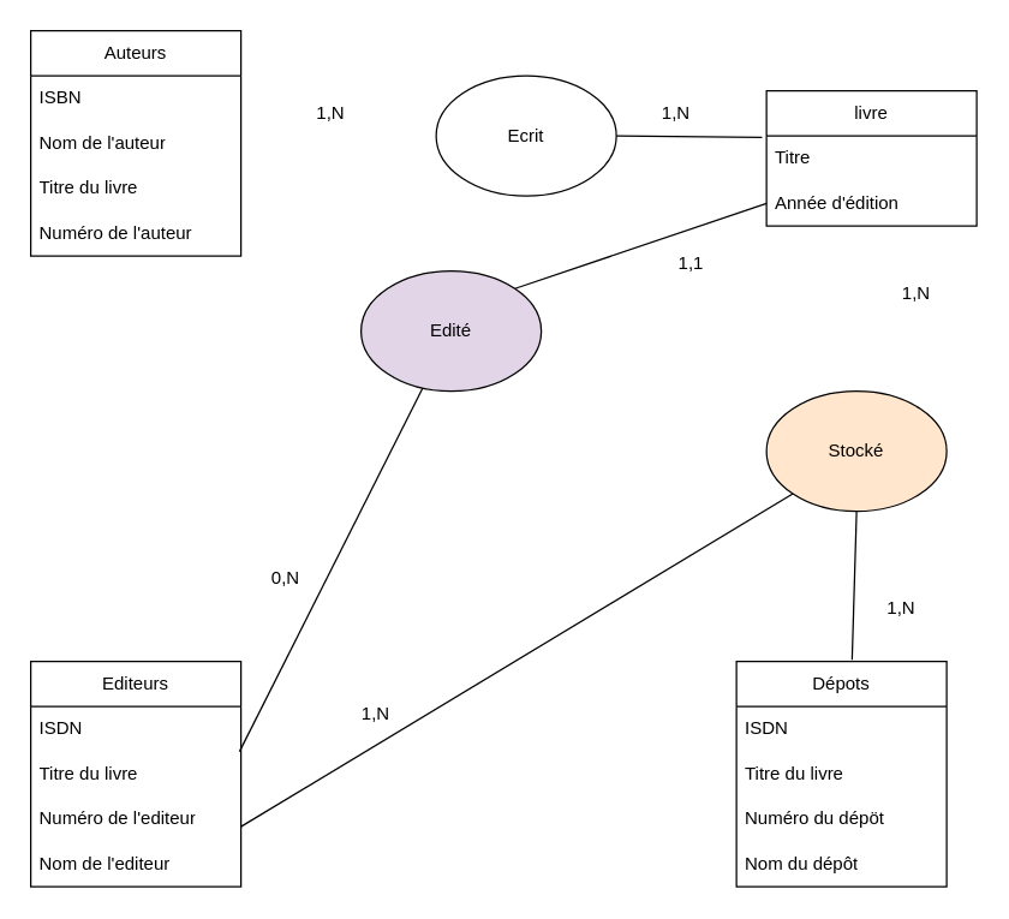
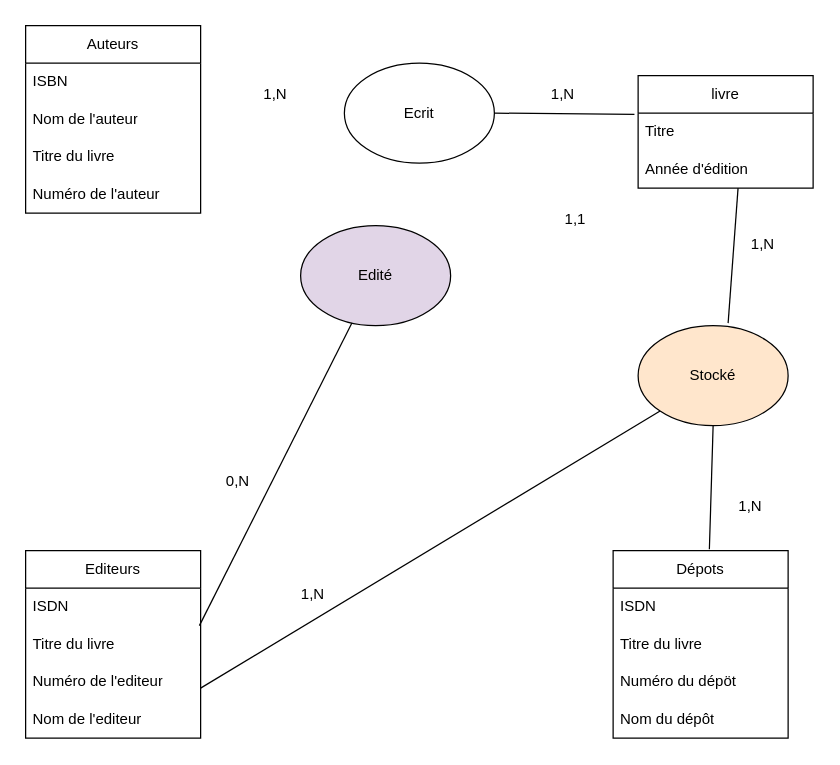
  <mxCell id="0" />
  <mxCell id="1" parent="0" />
  <mxCell id="2" value="&lt;font style=&quot;vertical-align: inherit;&quot;&gt;&lt;font style=&quot;vertical-align: inherit;&quot;&gt;Auteurs&lt;/font&gt;&lt;/font&gt;" style="swimlane;fontStyle=0;childLayout=stackLayout;horizontal=1;startSize=30;horizontalStack=0;resizeParent=1;resizeParentMax=0;resizeLast=0;collapsible=1;marginBottom=0;whiteSpace=wrap;html=1;" vertex="1" parent="1"><mxGeometry x="20" y="20" width="140" height="150" as="geometry" /></mxCell>
  <mxCell id="3" value="&lt;font style=&quot;vertical-align: inherit;&quot;&gt;&lt;font style=&quot;vertical-align: inherit;&quot;&gt;&lt;font style=&quot;vertical-align: inherit;&quot;&gt;&lt;font style=&quot;vertical-align: inherit;&quot;&gt;ISBN&lt;/font&gt;&lt;/font&gt;&lt;/font&gt;&lt;/font&gt;" style="text;strokeColor=none;fillColor=none;align=left;verticalAlign=middle;spacingLeft=4;spacingRight=4;overflow=hidden;points=[[0,0.5],[1,0.5]];portConstraint=eastwest;rotatable=0;whiteSpace=wrap;html=1;" vertex="1" parent="2"><mxGeometry y="30" width="140" height="30" as="geometry" /></mxCell>
  <mxCell id="4" value="&lt;font style=&quot;vertical-align: inherit;&quot;&gt;&lt;font style=&quot;vertical-align: inherit;&quot;&gt;&lt;font style=&quot;vertical-align: inherit;&quot;&gt;&lt;font style=&quot;vertical-align: inherit;&quot;&gt;&lt;font style=&quot;vertical-align: inherit;&quot;&gt;&lt;font style=&quot;vertical-align: inherit;&quot;&gt;Nom de l'auteur&lt;/font&gt;&lt;/font&gt;&lt;/font&gt;&lt;/font&gt;&lt;/font&gt;&lt;/font&gt;" style="text;strokeColor=none;fillColor=none;align=left;verticalAlign=middle;spacingLeft=4;spacingRight=4;overflow=hidden;points=[[0,0.5],[1,0.5]];portConstraint=eastwest;rotatable=0;whiteSpace=wrap;html=1;" vertex="1" parent="2"><mxGeometry y="60" width="140" height="30" as="geometry" /></mxCell>
  <mxCell id="5" value="&lt;div&gt;&lt;span style=&quot;background-color: initial;&quot;&gt;&lt;font style=&quot;vertical-align: inherit;&quot;&gt;&lt;font style=&quot;vertical-align: inherit;&quot;&gt;Titre du livre&lt;/font&gt;&lt;/font&gt;&lt;/span&gt;&lt;br&gt;&lt;/div&gt;" style="text;strokeColor=none;fillColor=none;align=left;verticalAlign=middle;spacingLeft=4;spacingRight=4;overflow=hidden;points=[[0,0.5],[1,0.5]];portConstraint=eastwest;rotatable=0;whiteSpace=wrap;html=1;" vertex="1" parent="2"><mxGeometry y="90" width="140" height="30" as="geometry" /></mxCell>
  <mxCell id="6" value="&lt;font style=&quot;vertical-align: inherit;&quot;&gt;&lt;font style=&quot;vertical-align: inherit;&quot;&gt;Numéro de l'auteur&lt;/font&gt;&lt;/font&gt;" style="text;strokeColor=none;fillColor=none;align=left;verticalAlign=middle;spacingLeft=4;spacingRight=4;overflow=hidden;points=[[0,0.5],[1,0.5]];portConstraint=eastwest;rotatable=0;whiteSpace=wrap;html=1;" vertex="1" parent="2"><mxGeometry y="120" width="140" height="30" as="geometry" /></mxCell>
  <mxCell id="7" value="&lt;font style=&quot;vertical-align: inherit;&quot;&gt;&lt;font style=&quot;vertical-align: inherit;&quot;&gt;&lt;font style=&quot;vertical-align: inherit;&quot;&gt;&lt;font style=&quot;vertical-align: inherit;&quot;&gt;Editeurs&lt;/font&gt;&lt;/font&gt;&lt;/font&gt;&lt;/font&gt;" style="swimlane;fontStyle=0;childLayout=stackLayout;horizontal=1;startSize=30;horizontalStack=0;resizeParent=1;resizeParentMax=0;resizeLast=0;collapsible=1;marginBottom=0;whiteSpace=wrap;html=1;" vertex="1" parent="1"><mxGeometry x="20" y="440" width="140" height="150" as="geometry" /></mxCell>
  <mxCell id="8" value="&lt;font style=&quot;vertical-align: inherit;&quot;&gt;&lt;font style=&quot;vertical-align: inherit;&quot;&gt;&lt;font style=&quot;vertical-align: inherit;&quot;&gt;&lt;font style=&quot;vertical-align: inherit;&quot;&gt;ISDN&lt;/font&gt;&lt;/font&gt;&lt;/font&gt;&lt;/font&gt;" style="text;strokeColor=none;fillColor=none;align=left;verticalAlign=middle;spacingLeft=4;spacingRight=4;overflow=hidden;points=[[0,0.5],[1,0.5]];portConstraint=eastwest;rotatable=0;whiteSpace=wrap;html=1;" vertex="1" parent="7"><mxGeometry y="30" width="140" height="30" as="geometry" /></mxCell>
  <mxCell id="9" value="&lt;font style=&quot;vertical-align: inherit;&quot;&gt;&lt;font style=&quot;vertical-align: inherit;&quot;&gt;Titre du livre&lt;/font&gt;&lt;/font&gt;" style="text;strokeColor=none;fillColor=none;align=left;verticalAlign=middle;spacingLeft=4;spacingRight=4;overflow=hidden;points=[[0,0.5],[1,0.5]];portConstraint=eastwest;rotatable=0;whiteSpace=wrap;html=1;" vertex="1" parent="7"><mxGeometry y="60" width="140" height="30" as="geometry" /></mxCell>
  <mxCell id="10" value="&lt;font style=&quot;vertical-align: inherit;&quot;&gt;&lt;font style=&quot;vertical-align: inherit;&quot;&gt;&lt;font style=&quot;vertical-align: inherit;&quot;&gt;&lt;font style=&quot;vertical-align: inherit;&quot;&gt;&lt;font style=&quot;vertical-align: inherit;&quot;&gt;&lt;font style=&quot;vertical-align: inherit;&quot;&gt;&lt;font style=&quot;vertical-align: inherit;&quot;&gt;&lt;font style=&quot;vertical-align: inherit;&quot;&gt;Numéro de l'editeur&lt;/font&gt;&lt;/font&gt;&lt;/font&gt;&lt;/font&gt;&lt;/font&gt;&lt;/font&gt;&lt;/font&gt;&lt;/font&gt;" style="text;strokeColor=none;fillColor=none;align=left;verticalAlign=middle;spacingLeft=4;spacingRight=4;overflow=hidden;points=[[0,0.5],[1,0.5]];portConstraint=eastwest;rotatable=0;whiteSpace=wrap;html=1;" vertex="1" parent="7"><mxGeometry y="90" width="140" height="30" as="geometry" /></mxCell>
  <mxCell id="11" value="&lt;font style=&quot;vertical-align: inherit;&quot;&gt;&lt;font style=&quot;vertical-align: inherit;&quot;&gt;&lt;font style=&quot;vertical-align: inherit;&quot;&gt;&lt;font style=&quot;vertical-align: inherit;&quot;&gt;&lt;font style=&quot;vertical-align: inherit;&quot;&gt;&lt;font style=&quot;vertical-align: inherit;&quot;&gt;Nom de l'editeur&lt;/font&gt;&lt;/font&gt;&lt;/font&gt;&lt;/font&gt;&lt;/font&gt;&lt;/font&gt;" style="text;strokeColor=none;fillColor=none;align=left;verticalAlign=middle;spacingLeft=4;spacingRight=4;overflow=hidden;points=[[0,0.5],[1,0.5]];portConstraint=eastwest;rotatable=0;whiteSpace=wrap;html=1;" vertex="1" parent="7"><mxGeometry y="120" width="140" height="30" as="geometry" /></mxCell>
  <mxCell id="12" value="&lt;font style=&quot;vertical-align: inherit;&quot;&gt;&lt;font style=&quot;vertical-align: inherit;&quot;&gt;&lt;font style=&quot;vertical-align: inherit;&quot;&gt;&lt;font style=&quot;vertical-align: inherit;&quot;&gt;&lt;font style=&quot;vertical-align: inherit;&quot;&gt;&lt;font style=&quot;vertical-align: inherit;&quot;&gt;Dépots&lt;/font&gt;&lt;/font&gt;&lt;/font&gt;&lt;/font&gt;&lt;/font&gt;&lt;/font&gt;" style="swimlane;fontStyle=0;childLayout=stackLayout;horizontal=1;startSize=30;horizontalStack=0;resizeParent=1;resizeParentMax=0;resizeLast=0;collapsible=1;marginBottom=0;whiteSpace=wrap;html=1;" vertex="1" parent="1"><mxGeometry x="490" y="440" width="140" height="150" as="geometry" /></mxCell>
  <mxCell id="13" value="&lt;font style=&quot;vertical-align: inherit;&quot;&gt;&lt;font style=&quot;vertical-align: inherit;&quot;&gt;&lt;font style=&quot;vertical-align: inherit;&quot;&gt;&lt;font style=&quot;vertical-align: inherit;&quot;&gt;ISDN&lt;/font&gt;&lt;/font&gt;&lt;/font&gt;&lt;/font&gt;" style="text;strokeColor=none;fillColor=none;align=left;verticalAlign=middle;spacingLeft=4;spacingRight=4;overflow=hidden;points=[[0,0.5],[1,0.5]];portConstraint=eastwest;rotatable=0;whiteSpace=wrap;html=1;" vertex="1" parent="12"><mxGeometry y="30" width="140" height="30" as="geometry" /></mxCell>
  <mxCell id="14" value="&lt;font style=&quot;vertical-align: inherit;&quot;&gt;&lt;font style=&quot;vertical-align: inherit;&quot;&gt;Titre du livre&lt;/font&gt;&lt;/font&gt;" style="text;strokeColor=none;fillColor=none;align=left;verticalAlign=middle;spacingLeft=4;spacingRight=4;overflow=hidden;points=[[0,0.5],[1,0.5]];portConstraint=eastwest;rotatable=0;whiteSpace=wrap;html=1;" vertex="1" parent="12"><mxGeometry y="60" width="140" height="30" as="geometry" /></mxCell>
  <mxCell id="15" value="&lt;font style=&quot;vertical-align: inherit;&quot;&gt;&lt;font style=&quot;vertical-align: inherit;&quot;&gt;&lt;font style=&quot;vertical-align: inherit;&quot;&gt;&lt;font style=&quot;vertical-align: inherit;&quot;&gt;&lt;font style=&quot;vertical-align: inherit;&quot;&gt;&lt;font style=&quot;vertical-align: inherit;&quot;&gt;&lt;font style=&quot;vertical-align: inherit;&quot;&gt;&lt;font style=&quot;vertical-align: inherit;&quot;&gt;&lt;font style=&quot;vertical-align: inherit;&quot;&gt;&lt;font style=&quot;vertical-align: inherit;&quot;&gt;Numéro du dépöt&lt;/font&gt;&lt;/font&gt;&lt;/font&gt;&lt;/font&gt;&lt;/font&gt;&lt;/font&gt;&lt;/font&gt;&lt;/font&gt;&lt;/font&gt;&lt;/font&gt;" style="text;strokeColor=none;fillColor=none;align=left;verticalAlign=middle;spacingLeft=4;spacingRight=4;overflow=hidden;points=[[0,0.5],[1,0.5]];portConstraint=eastwest;rotatable=0;whiteSpace=wrap;html=1;" vertex="1" parent="12"><mxGeometry y="90" width="140" height="30" as="geometry" /></mxCell>
  <mxCell id="16" value="&lt;font style=&quot;vertical-align: inherit;&quot;&gt;&lt;font style=&quot;vertical-align: inherit;&quot;&gt;&lt;font style=&quot;vertical-align: inherit;&quot;&gt;&lt;font style=&quot;vertical-align: inherit;&quot;&gt;&lt;font style=&quot;vertical-align: inherit;&quot;&gt;&lt;font style=&quot;vertical-align: inherit;&quot;&gt;&lt;font style=&quot;vertical-align: inherit;&quot;&gt;&lt;font style=&quot;vertical-align: inherit;&quot;&gt;Nom du dépôt&lt;/font&gt;&lt;/font&gt;&lt;/font&gt;&lt;/font&gt;&lt;/font&gt;&lt;/font&gt;&lt;/font&gt;&lt;/font&gt;" style="text;strokeColor=none;fillColor=none;align=left;verticalAlign=middle;spacingLeft=4;spacingRight=4;overflow=hidden;points=[[0,0.5],[1,0.5]];portConstraint=eastwest;rotatable=0;whiteSpace=wrap;html=1;" vertex="1" parent="12"><mxGeometry y="120" width="140" height="30" as="geometry" /></mxCell>
- <mxCell id="17" value="&lt;font style=&quot;vertical-align: inherit;&quot;&gt;&lt;font style=&quot;vertical-align: inherit;&quot;&gt;Ecrit&lt;/font&gt;&lt;/font&gt;" style="ellipse;whiteSpace=wrap;html=1;" vertex="1" parent="1"><mxGeometry x="290" y="50" width="120" height="80" as="geometry" /></mxCell>
+ <mxCell id="17" value="&lt;font style=&quot;vertical-align: inherit;&quot;&gt;&lt;font style=&quot;vertical-align: inherit;&quot;&gt;Ecrit&lt;/font&gt;&lt;/font&gt;" style="ellipse;whiteSpace=wrap;html=1;" vertex="1" parent="1"><mxGeometry x="275" y="50" width="120" height="80" as="geometry" /></mxCell>
  <mxCell id="18" value="&lt;font style=&quot;vertical-align: inherit;&quot;&gt;&lt;font style=&quot;vertical-align: inherit;&quot;&gt;&lt;font style=&quot;vertical-align: inherit;&quot;&gt;&lt;font style=&quot;vertical-align: inherit;&quot;&gt;&lt;font style=&quot;vertical-align: inherit;&quot;&gt;&lt;font style=&quot;vertical-align: inherit;&quot;&gt;livre&lt;/font&gt;&lt;/font&gt;&lt;/font&gt;&lt;/font&gt;&lt;/font&gt;&lt;/font&gt;" style="swimlane;fontStyle=0;childLayout=stackLayout;horizontal=1;startSize=30;horizontalStack=0;resizeParent=1;resizeParentMax=0;resizeLast=0;collapsible=1;marginBottom=0;whiteSpace=wrap;html=1;" vertex="1" parent="1"><mxGeometry x="510" y="60" width="140" height="90" as="geometry" /></mxCell>
  <mxCell id="19" value="&lt;font style=&quot;vertical-align: inherit;&quot;&gt;&lt;font style=&quot;vertical-align: inherit;&quot;&gt;&lt;font style=&quot;vertical-align: inherit;&quot;&gt;&lt;font style=&quot;vertical-align: inherit;&quot;&gt;&lt;font style=&quot;vertical-align: inherit;&quot;&gt;&lt;font style=&quot;vertical-align: inherit;&quot;&gt;Titre&lt;/font&gt;&lt;/font&gt;&lt;/font&gt;&lt;/font&gt;&lt;/font&gt;&lt;/font&gt;" style="text;strokeColor=none;fillColor=none;align=left;verticalAlign=middle;spacingLeft=4;spacingRight=4;overflow=hidden;points=[[0,0.5],[1,0.5]];portConstraint=eastwest;rotatable=0;whiteSpace=wrap;html=1;" vertex="1" parent="18"><mxGeometry y="30" width="140" height="30" as="geometry" /></mxCell>
  <mxCell id="20" value="&lt;font style=&quot;vertical-align: inherit;&quot;&gt;&lt;font style=&quot;vertical-align: inherit;&quot;&gt;&lt;font style=&quot;vertical-align: inherit;&quot;&gt;&lt;font style=&quot;vertical-align: inherit;&quot;&gt;Année d'édition&lt;/font&gt;&lt;/font&gt;&lt;/font&gt;&lt;/font&gt;" style="text;strokeColor=none;fillColor=none;align=left;verticalAlign=middle;spacingLeft=4;spacingRight=4;overflow=hidden;points=[[0,0.5],[1,0.5]];portConstraint=eastwest;rotatable=0;whiteSpace=wrap;html=1;" vertex="1" parent="18"><mxGeometry y="60" width="140" height="30" as="geometry" /></mxCell>
  <mxCell id="21" value="" style="endArrow=none;html=1;rounded=0;exitX=1;exitY=0.5;exitDx=0;exitDy=0;entryX=-0.021;entryY=0.033;entryDx=0;entryDy=0;entryPerimeter=0;" edge="1" parent="1" source="17" target="19"><mxGeometry width="50" height="50" relative="1" as="geometry"><mxPoint x="400" y="95" as="sourcePoint" /><mxPoint x="500" y="80" as="targetPoint" /></mxGeometry></mxCell>
  <mxCell id="22" value="&lt;font style=&quot;vertical-align: inherit;&quot;&gt;&lt;font style=&quot;vertical-align: inherit;&quot;&gt;Edité&lt;/font&gt;&lt;/font&gt;" style="ellipse;whiteSpace=wrap;html=1;fillColor=#e1d5e7;" vertex="1" parent="1"><mxGeometry x="240" y="180" width="120" height="80" as="geometry" /></mxCell>
  <mxCell id="23" value="" style="endArrow=none;html=1;rounded=0;exitX=0.993;exitY=0;exitDx=0;exitDy=0;exitPerimeter=0;" edge="1" parent="1" source="9" target="22"><mxGeometry width="50" height="50" relative="1" as="geometry"><mxPoint x="200" y="355" as="sourcePoint" /><mxPoint x="300" y="340" as="targetPoint" /></mxGeometry></mxCell>
  <mxCell id="24" value="&lt;font style=&quot;vertical-align: inherit;&quot;&gt;&lt;font style=&quot;vertical-align: inherit;&quot;&gt;1,N&lt;/font&gt;&lt;/font&gt;" style="text;html=1;align=center;verticalAlign=middle;whiteSpace=wrap;rounded=0;" vertex="1" parent="1"><mxGeometry x="190" y="60" width="60" height="30" as="geometry" /></mxCell>
- <mxCell id="25" value="" style="endArrow=none;html=1;rounded=0;exitX=1;exitY=0;exitDx=0;exitDy=0;entryX=0;entryY=0.5;entryDx=0;entryDy=0;" edge="1" parent="1" source="22" target="20"><mxGeometry width="50" height="50" relative="1" as="geometry"><mxPoint x="400" y="304" as="sourcePoint" /><mxPoint x="470" y="150" as="targetPoint" /></mxGeometry></mxCell>
  <mxCell id="26" value="&lt;font style=&quot;vertical-align: inherit;&quot;&gt;&lt;font style=&quot;vertical-align: inherit;&quot;&gt;&lt;font style=&quot;vertical-align: inherit;&quot;&gt;&lt;font style=&quot;vertical-align: inherit;&quot;&gt;&lt;font style=&quot;vertical-align: inherit;&quot;&gt;&lt;font style=&quot;vertical-align: inherit;&quot;&gt;0,N&lt;/font&gt;&lt;/font&gt;&lt;/font&gt;&lt;/font&gt;&lt;/font&gt;&lt;/font&gt;" style="text;html=1;align=center;verticalAlign=middle;whiteSpace=wrap;rounded=0;" vertex="1" parent="1"><mxGeometry x="160" y="370" width="60" height="30" as="geometry" /></mxCell>
  <mxCell id="27" value="&lt;font style=&quot;vertical-align: inherit;&quot;&gt;&lt;font style=&quot;vertical-align: inherit;&quot;&gt;&lt;font style=&quot;vertical-align: inherit;&quot;&gt;&lt;font style=&quot;vertical-align: inherit;&quot;&gt;&lt;font style=&quot;vertical-align: inherit;&quot;&gt;&lt;font style=&quot;vertical-align: inherit;&quot;&gt;&lt;font style=&quot;vertical-align: inherit;&quot;&gt;&lt;font style=&quot;vertical-align: inherit;&quot;&gt;1,N&lt;/font&gt;&lt;/font&gt;&lt;/font&gt;&lt;/font&gt;&lt;/font&gt;&lt;/font&gt;&lt;/font&gt;&lt;/font&gt;" style="text;html=1;align=center;verticalAlign=middle;whiteSpace=wrap;rounded=0;" vertex="1" parent="1"><mxGeometry x="420" y="60" width="60" height="30" as="geometry" /></mxCell>
  <mxCell id="28" value="&lt;font style=&quot;vertical-align: inherit;&quot;&gt;&lt;font style=&quot;vertical-align: inherit;&quot;&gt;Stocké&lt;/font&gt;&lt;/font&gt;" style="ellipse;whiteSpace=wrap;html=1;fillColor=#ffe6cc;" vertex="1" parent="1"><mxGeometry x="510" y="260" width="120" height="80" as="geometry" /></mxCell>
+ <mxCell id="29" value="" style="endArrow=none;html=1;rounded=0;exitX=0.6;exitY=-0.025;exitDx=0;exitDy=0;exitPerimeter=0;entryX=0.571;entryY=1;entryDx=0;entryDy=0;entryPerimeter=0;" edge="1" parent="1" source="28" target="20"><mxGeometry width="50" height="50" relative="1" as="geometry"><mxPoint x="460" y="304" as="sourcePoint" /><mxPoint x="590" y="170" as="targetPoint" /></mxGeometry></mxCell>
  <mxCell id="30" value="" style="endArrow=none;html=1;rounded=0;entryX=0.5;entryY=1;entryDx=0;entryDy=0;exitX=0.55;exitY=-0.007;exitDx=0;exitDy=0;exitPerimeter=0;" edge="1" parent="1" source="12" target="28"><mxGeometry width="50" height="50" relative="1" as="geometry"><mxPoint x="564" y="450" as="sourcePoint" /><mxPoint x="576.5" y="326" as="targetPoint" /></mxGeometry></mxCell>
  <mxCell id="31" value="&lt;font style=&quot;vertical-align: inherit;&quot;&gt;&lt;font style=&quot;vertical-align: inherit;&quot;&gt;1,N&lt;/font&gt;&lt;/font&gt;" style="text;html=1;align=center;verticalAlign=middle;whiteSpace=wrap;rounded=0;" vertex="1" parent="1"><mxGeometry x="580" y="180" width="60" height="30" as="geometry" /></mxCell>
  <mxCell id="32" value="&lt;font style=&quot;vertical-align: inherit;&quot;&gt;&lt;font style=&quot;vertical-align: inherit;&quot;&gt;&lt;font style=&quot;vertical-align: inherit;&quot;&gt;&lt;font style=&quot;vertical-align: inherit;&quot;&gt;1,1&lt;/font&gt;&lt;/font&gt;&lt;/font&gt;&lt;/font&gt;" style="text;html=1;align=center;verticalAlign=middle;whiteSpace=wrap;rounded=0;" vertex="1" parent="1"><mxGeometry x="430" y="160" width="60" height="30" as="geometry" /></mxCell>
  <mxCell id="33" value="" style="endArrow=none;html=1;rounded=0;exitX=0.993;exitY=0;exitDx=0;exitDy=0;exitPerimeter=0;entryX=0;entryY=1;entryDx=0;entryDy=0;" edge="1" parent="1" target="28"><mxGeometry width="50" height="50" relative="1" as="geometry"><mxPoint x="160" y="550" as="sourcePoint" /><mxPoint x="301" y="390" as="targetPoint" /></mxGeometry></mxCell>
  <mxCell id="34" value="&lt;font style=&quot;vertical-align: inherit;&quot;&gt;&lt;font style=&quot;vertical-align: inherit;&quot;&gt;1,N&lt;/font&gt;&lt;/font&gt;" style="text;html=1;align=center;verticalAlign=middle;whiteSpace=wrap;rounded=0;" vertex="1" parent="1"><mxGeometry x="220" y="460" width="60" height="30" as="geometry" /></mxCell>
  <mxCell id="35" value="&lt;font style=&quot;vertical-align: inherit;&quot;&gt;&lt;font style=&quot;vertical-align: inherit;&quot;&gt;1,N&lt;/font&gt;&lt;/font&gt;" style="text;html=1;align=center;verticalAlign=middle;whiteSpace=wrap;rounded=0;" vertex="1" parent="1"><mxGeometry x="570" y="390" width="60" height="30" as="geometry" /></mxCell>
